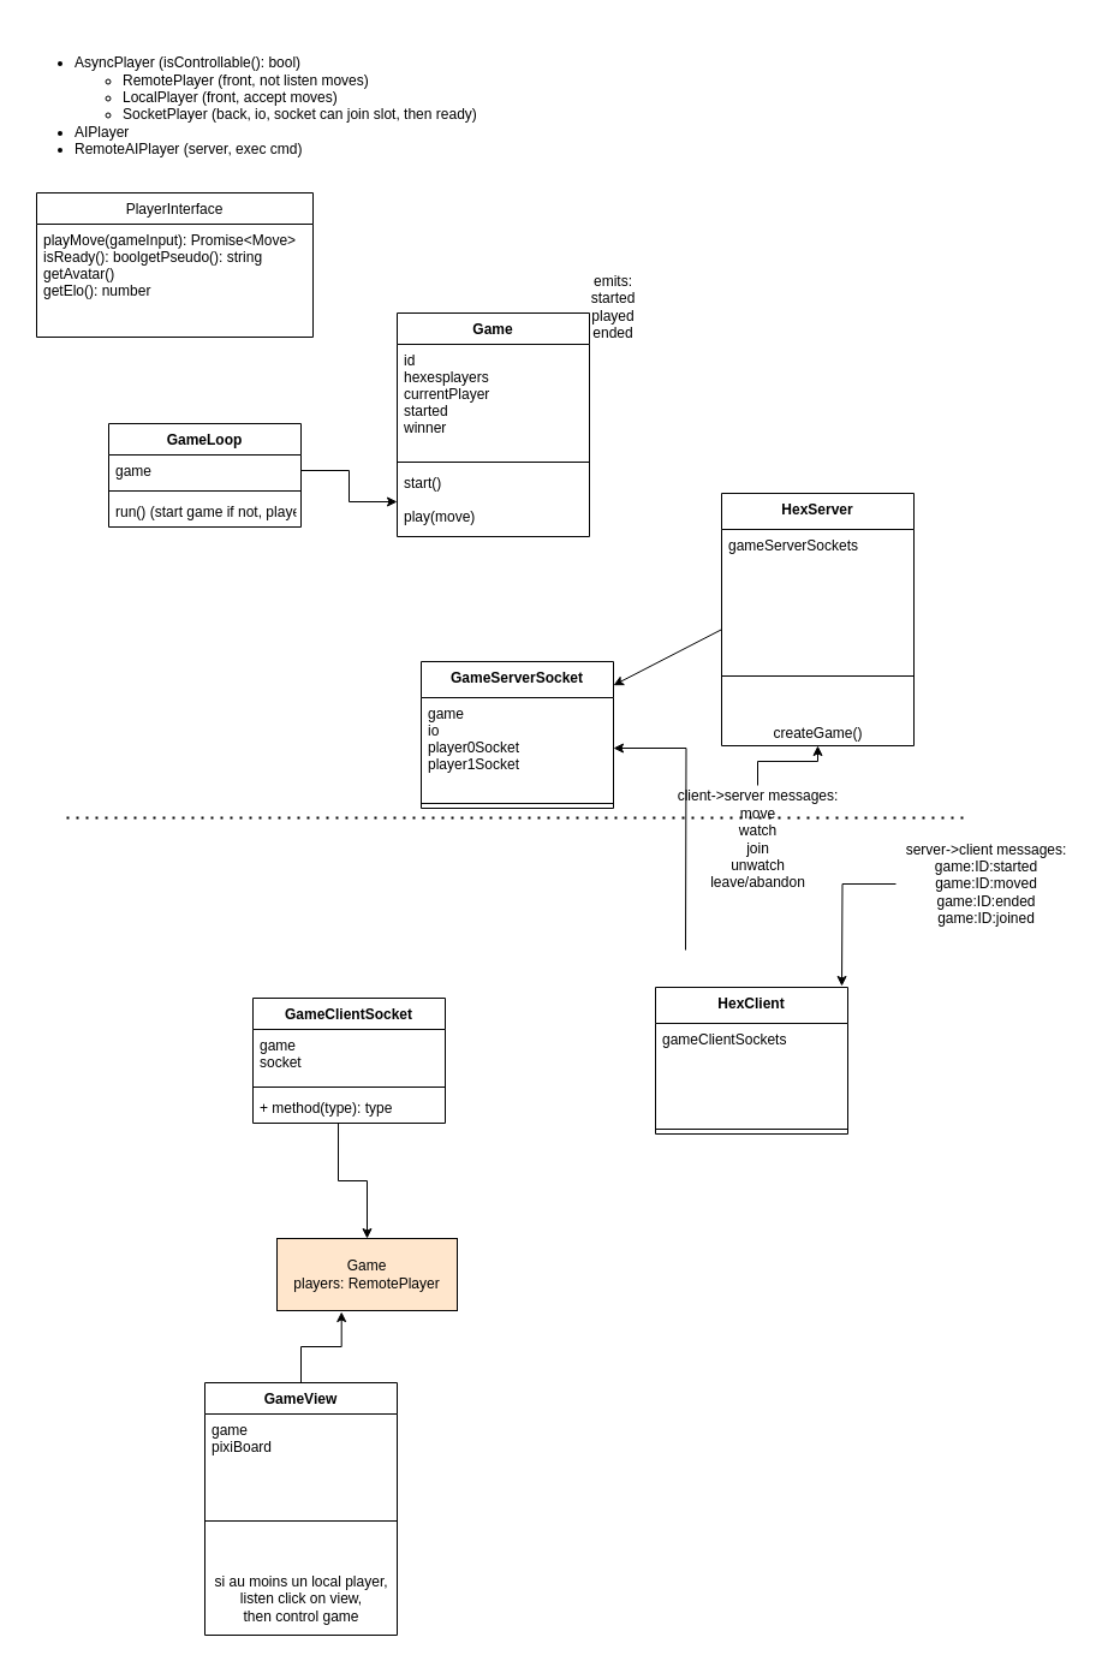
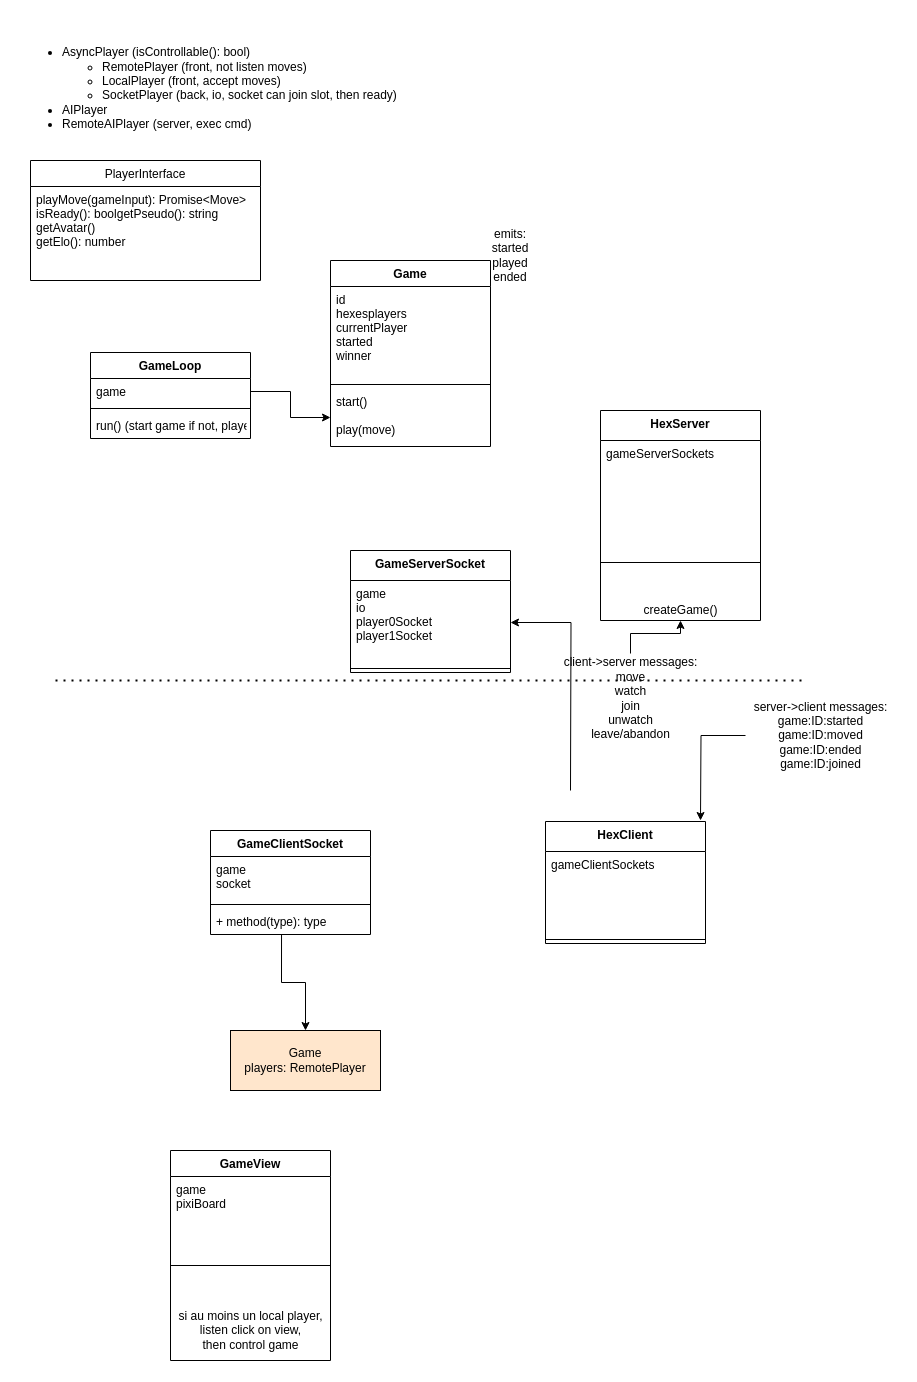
  <mxCell id="0" />
  <mxCell id="1" parent="0" />
  <mxCell id="2" value="&lt;div&gt;emits:&lt;/div&gt;&lt;div&gt;started&lt;/div&gt;&lt;div&gt;played&lt;/div&gt;&lt;div&gt;ended&lt;br&gt;&lt;/div&gt;" style="text;html=1;strokeColor=none;fillColor=none;align=center;verticalAlign=middle;whiteSpace=wrap;rounded=0;" parent="1" vertex="1"><mxGeometry x="480" y="240" width="60" height="30" as="geometry" /></mxCell>
  <mxCell id="3" value="Game" style="swimlane;fontStyle=1;align=center;verticalAlign=top;childLayout=stackLayout;horizontal=1;startSize=26;horizontalStack=0;resizeParent=1;resizeParentMax=0;resizeLast=0;collapsible=1;marginBottom=0;" parent="1" vertex="1"><mxGeometry x="330" y="260" width="160" height="186" as="geometry" /></mxCell>
  <mxCell id="4" value="id&#10;hexesplayers&#10;currentPlayer&#10;started&#10;winner" style="text;strokeColor=none;fillColor=none;align=left;verticalAlign=top;spacingLeft=4;spacingRight=4;overflow=hidden;rotatable=0;points=[[0,0.5],[1,0.5]];portConstraint=eastwest;" parent="3" vertex="1"><mxGeometry y="26" width="160" height="94" as="geometry" /></mxCell>
  <mxCell id="5" value="" style="line;strokeWidth=1;fillColor=none;align=left;verticalAlign=middle;spacingTop=-1;spacingLeft=3;spacingRight=3;rotatable=0;labelPosition=right;points=[];portConstraint=eastwest;strokeColor=inherit;" parent="3" vertex="1"><mxGeometry y="120" width="160" height="8" as="geometry" /></mxCell>
  <mxCell id="6" value="start()&#10;&#10;play(move)" style="text;strokeColor=none;fillColor=none;align=left;verticalAlign=top;spacingLeft=4;spacingRight=4;overflow=hidden;rotatable=0;points=[[0,0.5],[1,0.5]];portConstraint=eastwest;" parent="3" vertex="1"><mxGeometry y="128" width="160" height="58" as="geometry" /></mxCell>
  <mxCell id="7" value="PlayerInterface" style="swimlane;fontStyle=0;childLayout=stackLayout;horizontal=1;startSize=26;fillColor=none;horizontalStack=0;resizeParent=1;resizeParentMax=0;resizeLast=0;collapsible=1;marginBottom=0;" parent="1" vertex="1"><mxGeometry x="30" y="160" width="230" height="120" as="geometry" /></mxCell>
  <mxCell id="8" value="playMove(gameInput): Promise&lt;Move&gt;&#10;isReady(): boolgetPseudo(): string&#10;getAvatar()&#10;getElo(): number&#10;&#10;" style="text;strokeColor=none;fillColor=none;align=left;verticalAlign=top;spacingLeft=4;spacingRight=4;overflow=hidden;rotatable=0;points=[[0,0.5],[1,0.5]];portConstraint=eastwest;" parent="7" vertex="1"><mxGeometry y="26" width="230" height="94" as="geometry" /></mxCell>
  <mxCell id="9" value="GameLoop" style="swimlane;fontStyle=1;align=center;verticalAlign=top;childLayout=stackLayout;horizontal=1;startSize=26;horizontalStack=0;resizeParent=1;resizeParentMax=0;resizeLast=0;collapsible=1;marginBottom=0;" parent="1" vertex="1"><mxGeometry x="90" y="352" width="160" height="86" as="geometry" /></mxCell>
  <mxCell id="10" value="game" style="text;strokeColor=none;fillColor=none;align=left;verticalAlign=top;spacingLeft=4;spacingRight=4;overflow=hidden;rotatable=0;points=[[0,0.5],[1,0.5]];portConstraint=eastwest;" parent="9" vertex="1"><mxGeometry y="26" width="160" height="26" as="geometry" /></mxCell>
  <mxCell id="11" value="" style="line;strokeWidth=1;fillColor=none;align=left;verticalAlign=middle;spacingTop=-1;spacingLeft=3;spacingRight=3;rotatable=0;labelPosition=right;points=[];portConstraint=eastwest;strokeColor=inherit;" parent="9" vertex="1"><mxGeometry y="52" width="160" height="8" as="geometry" /></mxCell>
  <mxCell id="12" value="run() (start game if not, players turn)" style="text;strokeColor=none;fillColor=none;align=left;verticalAlign=top;spacingLeft=4;spacingRight=4;overflow=hidden;rotatable=0;points=[[0,0.5],[1,0.5]];portConstraint=eastwest;" parent="9" vertex="1"><mxGeometry y="60" width="160" height="26" as="geometry" /></mxCell>
  <mxCell id="13" value="GameServerSocket" style="swimlane;fontStyle=1;align=center;verticalAlign=top;childLayout=stackLayout;horizontal=1;startSize=30;horizontalStack=0;resizeParent=1;resizeParentMax=0;resizeLast=0;collapsible=1;marginBottom=0;" parent="1" vertex="1"><mxGeometry x="350" y="550" width="160" height="122" as="geometry" /></mxCell>
  <mxCell id="14" value="game&#10;io&#10;player0Socket&#10;player1Socket&#10;" style="text;strokeColor=none;fillColor=none;align=left;verticalAlign=top;spacingLeft=4;spacingRight=4;overflow=hidden;rotatable=0;points=[[0,0.5],[1,0.5]];portConstraint=eastwest;" parent="13" vertex="1"><mxGeometry y="30" width="160" height="84" as="geometry" /></mxCell>
  <mxCell id="15" value="" style="line;strokeWidth=1;fillColor=none;align=left;verticalAlign=middle;spacingTop=-1;spacingLeft=3;spacingRight=3;rotatable=0;labelPosition=right;points=[];portConstraint=eastwest;strokeColor=inherit;" parent="13" vertex="1"><mxGeometry y="114" width="160" height="8" as="geometry" /></mxCell>
  <mxCell id="16" style="edgeStyle=orthogonalEdgeStyle;rounded=0;orthogonalLoop=1;jettySize=auto;html=1;entryX=0.5;entryY=0;entryDx=0;entryDy=0;exitX=0.444;exitY=1;exitDx=0;exitDy=0;exitPerimeter=0;" parent="1" source="22" target="18" edge="1"><mxGeometry relative="1" as="geometry"><mxPoint x="280" y="930" as="sourcePoint" /></mxGeometry></mxCell>
  <mxCell id="17" style="edgeStyle=orthogonalEdgeStyle;rounded=0;orthogonalLoop=1;jettySize=auto;html=1;entryX=1;entryY=0.5;entryDx=0;entryDy=0;" parent="1" target="14" edge="1"><mxGeometry relative="1" as="geometry"><mxPoint x="570" y="790" as="sourcePoint" /></mxGeometry></mxCell>
  <mxCell id="18" value="&lt;div&gt;Game&lt;/div&gt;&lt;div&gt;players: RemotePlayer&lt;br&gt;&lt;/div&gt;" style="rounded=0;whiteSpace=wrap;html=1;fillColor=#ffe6cc;" parent="1" vertex="1"><mxGeometry x="230" y="1030" width="150" height="60" as="geometry" /></mxCell>
  <mxCell id="19" value="GameClientSocket" style="swimlane;fontStyle=1;align=center;verticalAlign=top;childLayout=stackLayout;horizontal=1;startSize=26;horizontalStack=0;resizeParent=1;resizeParentMax=0;resizeLast=0;collapsible=1;marginBottom=0;" parent="1" vertex="1"><mxGeometry x="210" y="830" width="160" height="104" as="geometry" /></mxCell>
  <mxCell id="20" value="game&#10;socket&#10;" style="text;strokeColor=none;fillColor=none;align=left;verticalAlign=top;spacingLeft=4;spacingRight=4;overflow=hidden;rotatable=0;points=[[0,0.5],[1,0.5]];portConstraint=eastwest;" parent="19" vertex="1"><mxGeometry y="26" width="160" height="44" as="geometry" /></mxCell>
  <mxCell id="21" value="" style="line;strokeWidth=1;fillColor=none;align=left;verticalAlign=middle;spacingTop=-1;spacingLeft=3;spacingRight=3;rotatable=0;labelPosition=right;points=[];portConstraint=eastwest;strokeColor=inherit;" parent="19" vertex="1"><mxGeometry y="70" width="160" height="8" as="geometry" /></mxCell>
  <mxCell id="22" value="+ method(type): type" style="text;strokeColor=none;fillColor=none;align=left;verticalAlign=top;spacingLeft=4;spacingRight=4;overflow=hidden;rotatable=0;points=[[0,0.5],[1,0.5]];portConstraint=eastwest;" parent="19" vertex="1"><mxGeometry y="78" width="160" height="26" as="geometry" /></mxCell>
  <mxCell id="23" style="edgeStyle=orthogonalEdgeStyle;rounded=0;orthogonalLoop=1;jettySize=auto;html=1;" parent="1" source="10" target="6" edge="1"><mxGeometry relative="1" as="geometry" /></mxCell>
- <mxCell id="24" style="edgeStyle=orthogonalEdgeStyle;rounded=0;orthogonalLoop=1;jettySize=auto;html=1;entryX=0.358;entryY=1.017;entryDx=0;entryDy=0;entryPerimeter=0;" parent="1" source="25" target="18" edge="1"><mxGeometry relative="1" as="geometry" /></mxCell>
  <mxCell id="25" value="GameView" style="swimlane;fontStyle=1;align=center;verticalAlign=top;childLayout=stackLayout;horizontal=1;startSize=26;horizontalStack=0;resizeParent=1;resizeParentMax=0;resizeLast=0;collapsible=1;marginBottom=0;" parent="1" vertex="1"><mxGeometry x="170" y="1150" width="160" height="210" as="geometry" /></mxCell>
  <mxCell id="26" value="game&#10;pixiBoard&#10;" style="text;strokeColor=none;fillColor=none;align=left;verticalAlign=top;spacingLeft=4;spacingRight=4;overflow=hidden;rotatable=0;points=[[0,0.5],[1,0.5]];portConstraint=eastwest;" parent="25" vertex="1"><mxGeometry y="26" width="160" height="54" as="geometry" /></mxCell>
  <mxCell id="27" value="" style="line;strokeWidth=1;fillColor=none;align=left;verticalAlign=middle;spacingTop=-1;spacingLeft=3;spacingRight=3;rotatable=0;labelPosition=right;points=[];portConstraint=eastwest;strokeColor=inherit;" parent="25" vertex="1"><mxGeometry y="80" width="160" height="70" as="geometry" /></mxCell>
  <mxCell id="28" value="&lt;div&gt;si au moins un local player,&lt;/div&gt;&lt;div&gt;listen click on view,&lt;/div&gt;&lt;div&gt;then control game&lt;br&gt;&lt;/div&gt;" style="text;html=1;align=center;verticalAlign=middle;resizable=0;points=[];autosize=1;strokeColor=none;fillColor=none;" parent="25" vertex="1"><mxGeometry y="150" width="160" height="60" as="geometry" /></mxCell>
  <mxCell id="29" value="" style="endArrow=none;dashed=1;html=1;dashPattern=1 3;strokeWidth=2;rounded=0;" parent="1" edge="1"><mxGeometry width="50" height="50" relative="1" as="geometry"><mxPoint x="55" y="680" as="sourcePoint" /><mxPoint x="805" y="680" as="targetPoint" /></mxGeometry></mxCell>
  <mxCell id="30" style="edgeStyle=orthogonalEdgeStyle;rounded=0;orthogonalLoop=1;jettySize=auto;html=1;" parent="1" source="31" edge="1"><mxGeometry relative="1" as="geometry"><mxPoint x="700" y="820" as="targetPoint" /></mxGeometry></mxCell>
  <mxCell id="31" value="&lt;div&gt;server-&amp;gt;client messages:&lt;/div&gt;&lt;div&gt;game:ID:started&lt;/div&gt;&lt;div&gt;game:ID:moved&lt;/div&gt;&lt;div&gt;game:ID:ended&lt;br&gt;&lt;/div&gt;&lt;div&gt;game:ID:joined&lt;/div&gt;" style="text;html=1;align=center;verticalAlign=middle;resizable=0;points=[];autosize=1;strokeColor=none;fillColor=none;" parent="1" vertex="1"><mxGeometry x="745" y="695" width="150" height="80" as="geometry" /></mxCell>
  <mxCell id="32" style="edgeStyle=orthogonalEdgeStyle;rounded=0;orthogonalLoop=1;jettySize=auto;html=1;entryX=0.5;entryY=1;entryDx=0;entryDy=0;" parent="1" source="33" target="35" edge="1"><mxGeometry relative="1" as="geometry"><mxPoint x="660" y="560" as="targetPoint" /></mxGeometry></mxCell>
  <mxCell id="33" value="&lt;div&gt;client-&amp;gt;server messages:&lt;/div&gt;&lt;div&gt;move&lt;/div&gt;&lt;div&gt;watch&lt;/div&gt;&lt;div&gt;join&lt;/div&gt;&lt;div&gt;unwatch&lt;/div&gt;&lt;div&gt;leave/abandon&lt;br&gt;&lt;/div&gt;" style="text;html=1;align=center;verticalAlign=middle;resizable=0;points=[];autosize=1;strokeColor=none;fillColor=none;" parent="1" vertex="1"><mxGeometry x="555" y="653" width="150" height="90" as="geometry" /></mxCell>
  <mxCell id="34" value="&lt;div align=&quot;left&quot;&gt;&lt;ul&gt;&lt;li&gt;AsyncPlayer (isControllable(): bool)&lt;br&gt;&lt;/li&gt;&lt;ul&gt;&lt;li&gt;RemotePlayer (front, not listen moves)&lt;br&gt;&lt;/li&gt;&lt;li&gt;LocalPlayer (front, accept moves)&lt;/li&gt;&lt;li&gt;SocketPlayer (back, io, socket can join slot, then ready)&lt;br&gt;&lt;/li&gt;&lt;/ul&gt;&lt;li&gt;&lt;div&gt;AIPlayer&lt;/div&gt;&lt;/li&gt;&lt;li&gt;RemoteAIPlayer (server, exec cmd)&lt;br&gt;&lt;/li&gt;&lt;/ul&gt;&lt;/div&gt;&lt;div align=&quot;left&quot;&gt;&lt;br&gt;&lt;/div&gt;" style="text;html=1;align=left;verticalAlign=middle;resizable=0;points=[];autosize=1;strokeColor=none;fillColor=none;" parent="1" vertex="1"><mxGeometry x="20" y="20" width="400" height="150" as="geometry" /></mxCell>
  <mxCell id="35" value="HexServer" style="swimlane;fontStyle=1;align=center;verticalAlign=top;childLayout=stackLayout;horizontal=1;startSize=30;horizontalStack=0;resizeParent=1;resizeParentMax=0;resizeLast=0;collapsible=1;marginBottom=0;" parent="1" vertex="1"><mxGeometry x="600" y="410" width="160" height="210" as="geometry" /></mxCell>
  <mxCell id="36" value="gameServerSockets&#10;" style="text;strokeColor=none;fillColor=none;align=left;verticalAlign=top;spacingLeft=4;spacingRight=4;overflow=hidden;rotatable=0;points=[[0,0.5],[1,0.5]];portConstraint=eastwest;" parent="35" vertex="1"><mxGeometry y="30" width="160" height="84" as="geometry" /></mxCell>
  <mxCell id="37" value="" style="line;strokeWidth=1;fillColor=none;align=left;verticalAlign=middle;spacingTop=-1;spacingLeft=3;spacingRight=3;rotatable=0;labelPosition=right;points=[];portConstraint=eastwest;strokeColor=inherit;" parent="35" vertex="1"><mxGeometry y="114" width="160" height="76" as="geometry" /></mxCell>
  <mxCell id="38" value="createGame()" style="text;html=1;align=center;verticalAlign=middle;resizable=0;points=[];autosize=1;strokeColor=none;fillColor=none;" parent="35" vertex="1"><mxGeometry y="190" width="160" height="20" as="geometry" /></mxCell>
- <mxCell id="39" style="edgeStyle=none;html=1;" parent="1" source="36" target="13" edge="1"><mxGeometry relative="1" as="geometry" /></mxCell>
  <mxCell id="40" value="HexClient" style="swimlane;fontStyle=1;align=center;verticalAlign=top;childLayout=stackLayout;horizontal=1;startSize=30;horizontalStack=0;resizeParent=1;resizeParentMax=0;resizeLast=0;collapsible=1;marginBottom=0;" parent="1" vertex="1"><mxGeometry x="545" y="821" width="160" height="122" as="geometry" /></mxCell>
  <mxCell id="41" value="gameClientSockets&#10;" style="text;strokeColor=none;fillColor=none;align=left;verticalAlign=top;spacingLeft=4;spacingRight=4;overflow=hidden;rotatable=0;points=[[0,0.5],[1,0.5]];portConstraint=eastwest;" parent="40" vertex="1"><mxGeometry y="30" width="160" height="84" as="geometry" /></mxCell>
  <mxCell id="42" value="" style="line;strokeWidth=1;fillColor=none;align=left;verticalAlign=middle;spacingTop=-1;spacingLeft=3;spacingRight=3;rotatable=0;labelPosition=right;points=[];portConstraint=eastwest;strokeColor=inherit;" parent="40" vertex="1"><mxGeometry y="114" width="160" height="8" as="geometry" /></mxCell>
